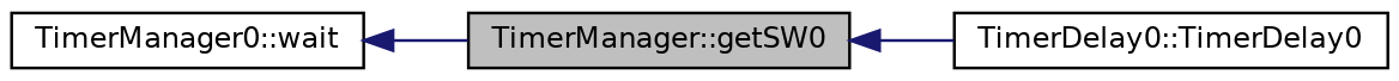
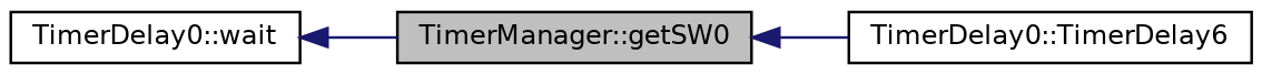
  digraph {
    rankdir=LR
    node [color=black fillcolor=white fontname=Helvetica fontsize=10 shape=record style=filled]
    edge [color=midnightblue dir=back fontname=Helvetica fontsize=10 labelfontname=Helvetica labelfontsize=10 style=solid]
    n1 [fillcolor=grey75 fontcolor=black height=0.2 label="TimerManager::getSW0" width=0.4]
-   n2 [height=0.2 label="TimerDelay0::TimerDelay0" width=0.4]
-   n3 [height=0.2 label="TimerManager0::wait" width=0.4]
+   n2 [height=0.2 label="TimerDelay0::TimerDelay6" width=0.4]
+   n3 [height=0.2 label="TimerDelay0::wait" width=0.4]
    n1 -> n2
    n3 -> n1
  }
